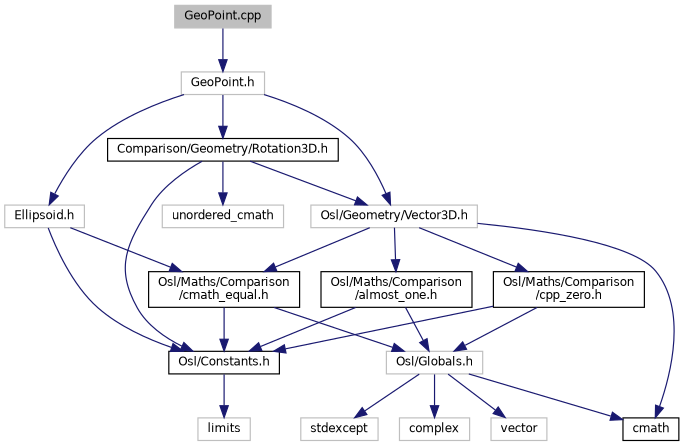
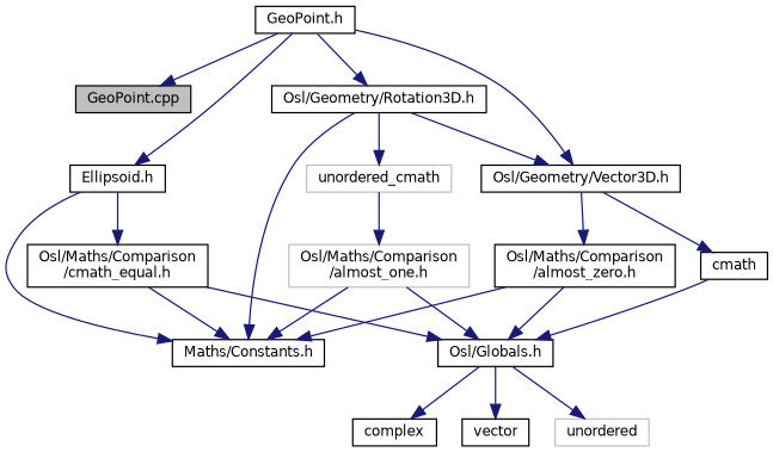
  digraph {
    node [color=black fillcolor=white fontname=Helvetica fontsize=10 shape=record style=filled]
    edge [color=midnightblue fontname=Helvetica fontsize=10 labelfontname=Helvetica labelfontsize=10 style=solid]
-   n1 [color=grey75 fillcolor=grey75 fontcolor=black height=0.2 label="GeoPoint.cpp" width=0.4]
-   n2 [color=grey75 height=0.2 label="GeoPoint.h" width=0.4]
-   n3 [color=grey75 height=0.2 label="Ellipsoid.h" width=0.4]
-   n4 [color=grey75 height=0.2 label="Osl/Geometry/Vector3D.h" width=0.4]
-   n5 [height=0.2 label="Comparison/Geometry/Rotation3D.h" width=0.4]
-   n6 [height=0.2 label="Osl/Constants.h" width=0.4]
+   n1 [fillcolor=grey75 fontcolor=black height=0.2 label="GeoPoint.cpp" width=0.4]
+   n2 [height=0.2 label="GeoPoint.h" width=0.4]
+   n3 [height=0.2 label="Ellipsoid.h" width=0.4]
+   n4 [height=0.2 label="Osl/Geometry/Vector3D.h" width=0.4]
+   n5 [height=0.2 label="Osl/Geometry/Rotation3D.h" width=0.4]
+   n6 [height=0.2 label="Maths/Constants.h" width=0.4]
    n7 [height=0.2 label="Osl/Maths/Comparison\l/cmath_equal.h" width=0.4]
    n8 [height=0.2 label=cmath width=0.4]
-   n9 [height=0.2 label="Osl/Maths/Comparison\l/almost_one.h" width=0.4]
-   n10 [height=0.2 label="Osl/Maths/Comparison\l/cpp_zero.h" width=0.4]
+   n9 [color=grey75 height=0.2 label="Osl/Maths/Comparison\l/almost_one.h" width=0.4]
+   n10 [height=0.2 label="Osl/Maths/Comparison\l/almost_zero.h" width=0.4]
    n11 [color=grey75 height=0.2 label=unordered_cmath width=0.4]
-   n12 [color=grey75 height=0.2 label=limits width=0.4]
-   n13 [color=grey75 height=0.2 label="Osl/Globals.h" width=0.4]
-   n14 [color=grey75 height=0.2 label=complex width=0.4]
-   n15 [color=grey75 height=0.2 label=vector width=0.4]
-   n16 [color=grey75 height=0.2 label=stdexcept width=0.4]
-   n1 -> n2
+   n13 [height=0.2 label="Osl/Globals.h" width=0.4]
+   n14 [height=0.2 label=complex width=0.4]
+   n15 [height=0.2 label=vector width=0.4]
+   n16 [color=grey75 height=0.2 label=unordered width=0.4]
+   n2 -> n1
    n2 -> n3
    n2 -> n4
    n2 -> n5
    n3 -> n6
    n3 -> n7
-   n4 -> n7
    n4 -> n8
-   n4 -> n9
+   n11 -> n9
    n4 -> n10
    n5 -> n4
    n5 -> n6
    n5 -> n11
-   n6 -> n12
    n7 -> n6
    n7 -> n13
    n9 -> n6
    n9 -> n13
    n10 -> n6
    n10 -> n13
-   n13 -> n8
+   n8 -> n13
    n13 -> n14
    n13 -> n15
    n13 -> n16
  }
